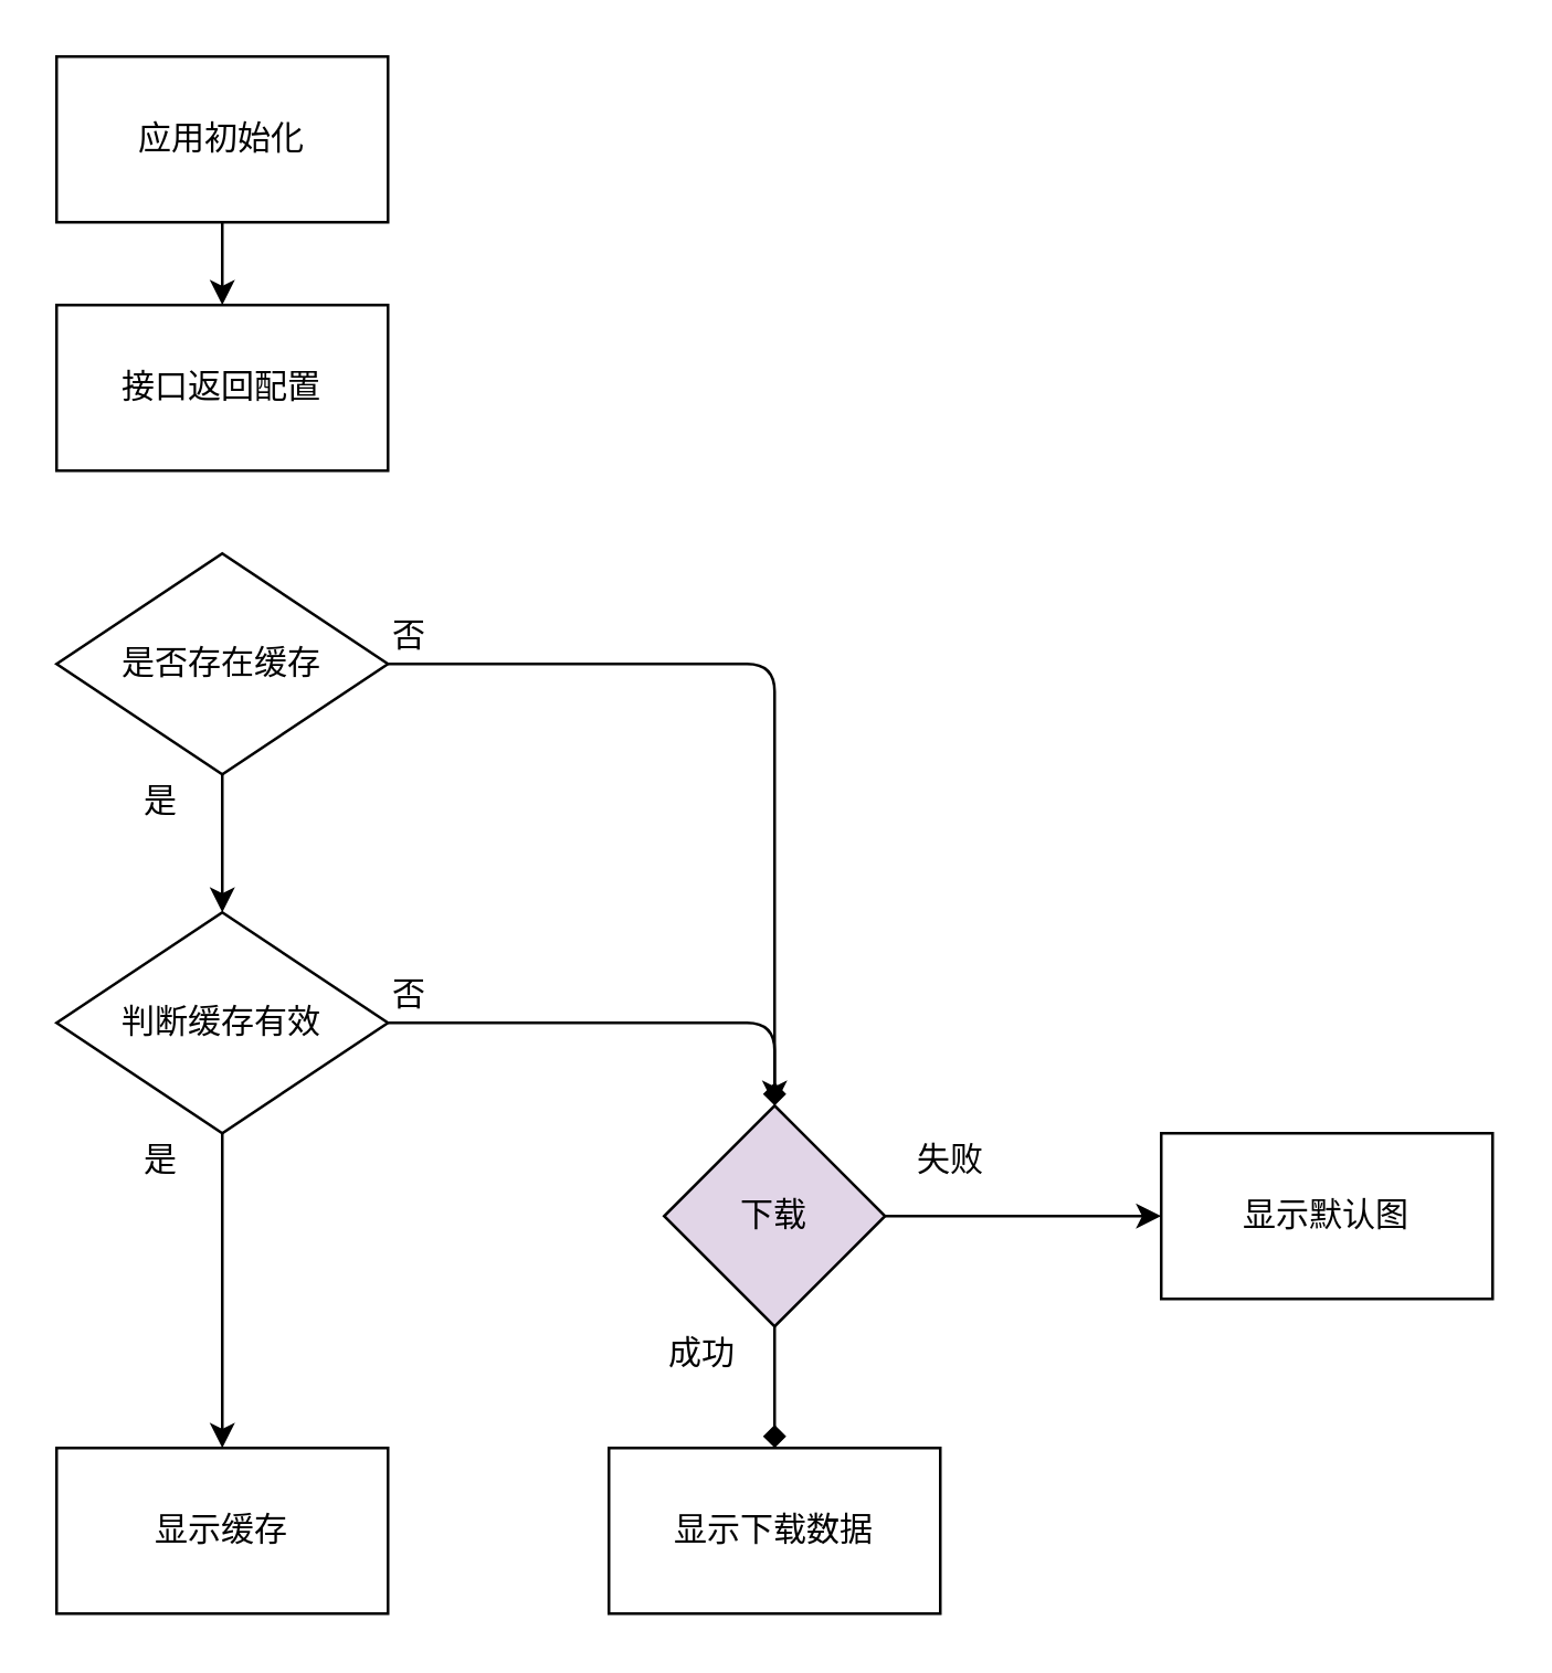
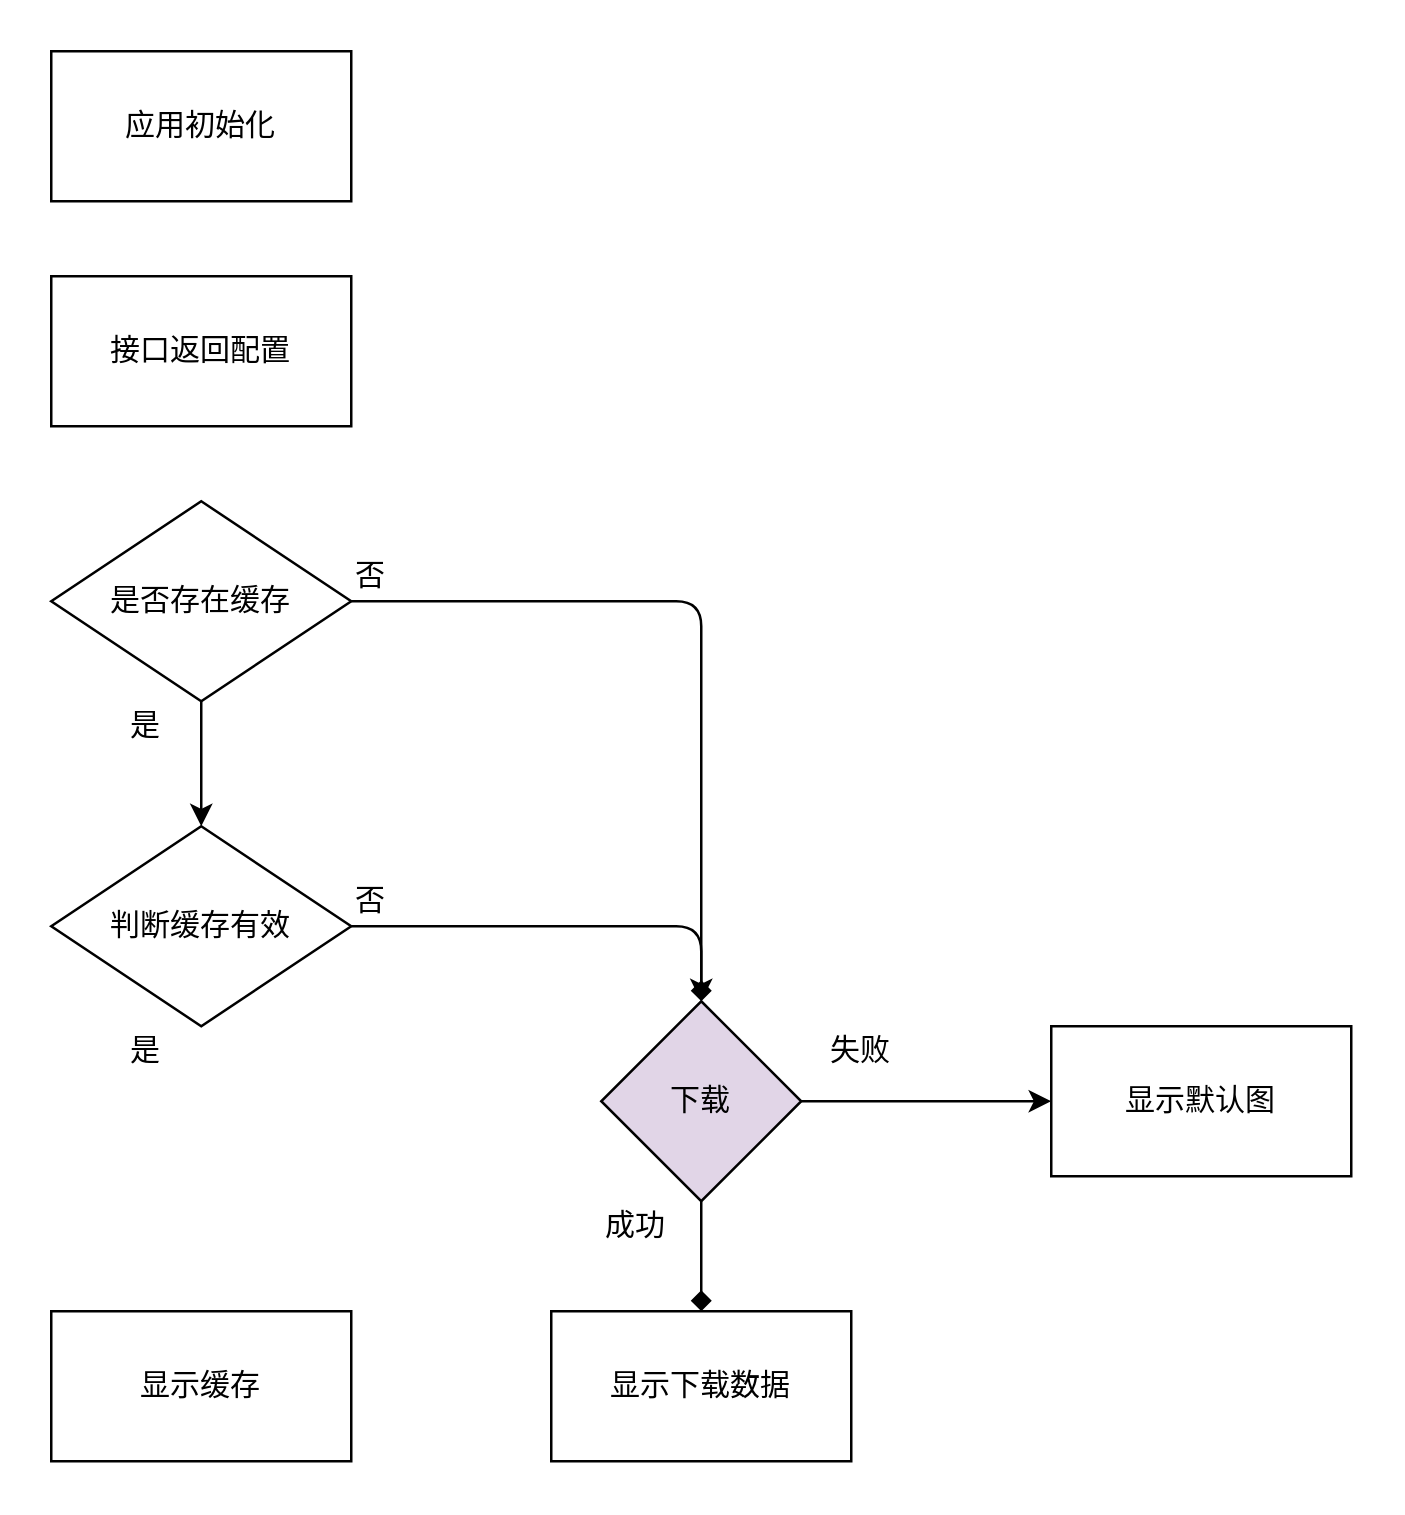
  <mxCell id="0" />
  <mxCell id="1" parent="0" />
  <mxCell id="2" value="应用初始化" style="rounded=0;whiteSpace=wrap;html=1;" parent="1" vertex="1"><mxGeometry x="20" y="20" width="120" height="60" as="geometry" /></mxCell>
  <mxCell id="3" value="是否存在缓存" style="rhombus;whiteSpace=wrap;html=1;" parent="1" vertex="1"><mxGeometry x="20" y="200" width="120" height="80" as="geometry" /></mxCell>
- <mxCell id="4" value="" style="endArrow=classic;html=1;exitX=0.5;exitY=1;exitDx=0;exitDy=0;entryX=0.5;entryY=0;entryDx=0;entryDy=0;" parent="1" source="2" target="9" edge="1"><mxGeometry width="50" height="50" relative="1" as="geometry"><mxPoint x="20" y="350" as="sourcePoint" /><mxPoint x="80" y="130" as="targetPoint" /></mxGeometry></mxCell>
  <mxCell id="5" value="" style="endArrow=classic;html=1;exitX=0.5;exitY=1;exitDx=0;exitDy=0;" parent="1" source="3" edge="1"><mxGeometry width="50" height="50" relative="1" as="geometry"><mxPoint x="20" y="350" as="sourcePoint" /><mxPoint x="80" y="330" as="targetPoint" /></mxGeometry></mxCell>
  <mxCell id="6" value="是" style="text;html=1;resizable=0;points=[];autosize=1;align=left;verticalAlign=top;spacingTop=-4;" parent="1" vertex="1"><mxGeometry x="50" y="280" width="30" height="20" as="geometry" /></mxCell>
  <mxCell id="7" value="否" style="text;html=1;resizable=0;points=[];autosize=1;align=left;verticalAlign=top;spacingTop=-4;" parent="1" vertex="1"><mxGeometry x="140" y="220" width="30" height="20" as="geometry" /></mxCell>
  <mxCell id="8" value="" style="endArrow=diamond;html=1;exitX=1;exitY=0.5;exitDx=0;exitDy=0;entryX=0.5;entryY=0;entryDx=0;entryDy=0;" edge="1" parent="1" source="3" target="16"><mxGeometry width="50" height="50" relative="1" as="geometry"><mxPoint x="130" y="270" as="sourcePoint" /><mxPoint x="280" y="450" as="targetPoint" /><Array as="points"><mxPoint x="220" y="240" /><mxPoint x="280" y="240" /></Array></mxGeometry></mxCell>
  <mxCell id="9" value="接口返回配置" style="rounded=0;whiteSpace=wrap;html=1;" vertex="1" parent="1"><mxGeometry x="20" y="110" width="120" height="60" as="geometry" /></mxCell>
  <mxCell id="10" value="判断缓存有效" style="rhombus;whiteSpace=wrap;html=1;" vertex="1" parent="1"><mxGeometry x="20" y="330" width="120" height="80" as="geometry" /></mxCell>
  <mxCell id="11" value="否" style="text;html=1;resizable=0;points=[];autosize=1;align=left;verticalAlign=top;spacingTop=-4;" vertex="1" parent="1"><mxGeometry x="140" y="350" width="30" height="20" as="geometry" /></mxCell>
- <mxCell id="12" value="" style="endArrow=classic;html=1;exitX=0.5;exitY=1;exitDx=0;exitDy=0;entryX=0.5;entryY=0;entryDx=0;entryDy=0;" edge="1" parent="1" source="10" target="13"><mxGeometry width="50" height="50" relative="1" as="geometry"><mxPoint x="90" y="290" as="sourcePoint" /><mxPoint x="80" y="500" as="targetPoint" /></mxGeometry></mxCell>
  <mxCell id="13" value="显示缓存" style="rounded=0;whiteSpace=wrap;html=1;" vertex="1" parent="1"><mxGeometry x="20" y="524" width="120" height="60" as="geometry" /></mxCell>
  <mxCell id="14" value="" style="edgeStyle=orthogonalEdgeStyle;rounded=0;orthogonalLoop=1;jettySize=auto;html=1;entryX=0;entryY=0.5;entryDx=0;entryDy=0;" edge="1" parent="1" source="16"><mxGeometry relative="1" as="geometry"><mxPoint x="420" y="440" as="targetPoint" /></mxGeometry></mxCell>
  <mxCell id="15" style="edgeStyle=orthogonalEdgeStyle;rounded=0;orthogonalLoop=1;jettySize=auto;html=1;entryX=0.5;entryY=0;entryDx=0;entryDy=0;endArrow=diamond;" edge="1" parent="1" source="16" target="23"><mxGeometry relative="1" as="geometry" /></mxCell>
  <mxCell id="16" value="下载" style="rhombus;whiteSpace=wrap;html=1;fillColor=#e1d5e7;" vertex="1" parent="1"><mxGeometry x="240" y="400" width="80" height="80" as="geometry" /></mxCell>
  <mxCell id="17" value="成功" style="text;html=1;resizable=0;points=[];autosize=1;align=left;verticalAlign=top;spacingTop=-4;" vertex="1" parent="1"><mxGeometry x="240" y="480" width="40" height="20" as="geometry" /></mxCell>
  <mxCell id="18" value="失败&amp;nbsp;" style="text;html=1;resizable=0;points=[];autosize=1;align=left;verticalAlign=top;spacingTop=-4;" vertex="1" parent="1"><mxGeometry x="330" y="410" width="40" height="20" as="geometry" /></mxCell>
  <mxCell id="19" value="" style="endArrow=classic;html=1;exitX=1;exitY=0.5;exitDx=0;exitDy=0;entryX=0.5;entryY=0;entryDx=0;entryDy=0;" edge="1" parent="1" source="10" target="16"><mxGeometry width="50" height="50" relative="1" as="geometry"><mxPoint x="160" y="260" as="sourcePoint" /><mxPoint x="300" y="460" as="targetPoint" /><Array as="points"><mxPoint x="280" y="370" /></Array></mxGeometry></mxCell>
  <mxCell id="20" style="edgeStyle=orthogonalEdgeStyle;rounded=0;orthogonalLoop=1;jettySize=auto;html=1;exitX=0.5;exitY=1;exitDx=0;exitDy=0;" edge="1" parent="1" source="16" target="16"><mxGeometry relative="1" as="geometry" /></mxCell>
  <mxCell id="21" value="是" style="text;html=1;resizable=0;points=[];autosize=1;align=left;verticalAlign=top;spacingTop=-4;" vertex="1" parent="1"><mxGeometry x="50" y="410" width="30" height="20" as="geometry" /></mxCell>
  <mxCell id="22" value="显示默认图" style="rounded=0;whiteSpace=wrap;html=1;" vertex="1" parent="1"><mxGeometry x="420" y="410" width="120" height="60" as="geometry" /></mxCell>
  <mxCell id="23" value="显示下载数据" style="rounded=0;whiteSpace=wrap;html=1;" vertex="1" parent="1"><mxGeometry x="220" y="524" width="120" height="60" as="geometry" /></mxCell>
